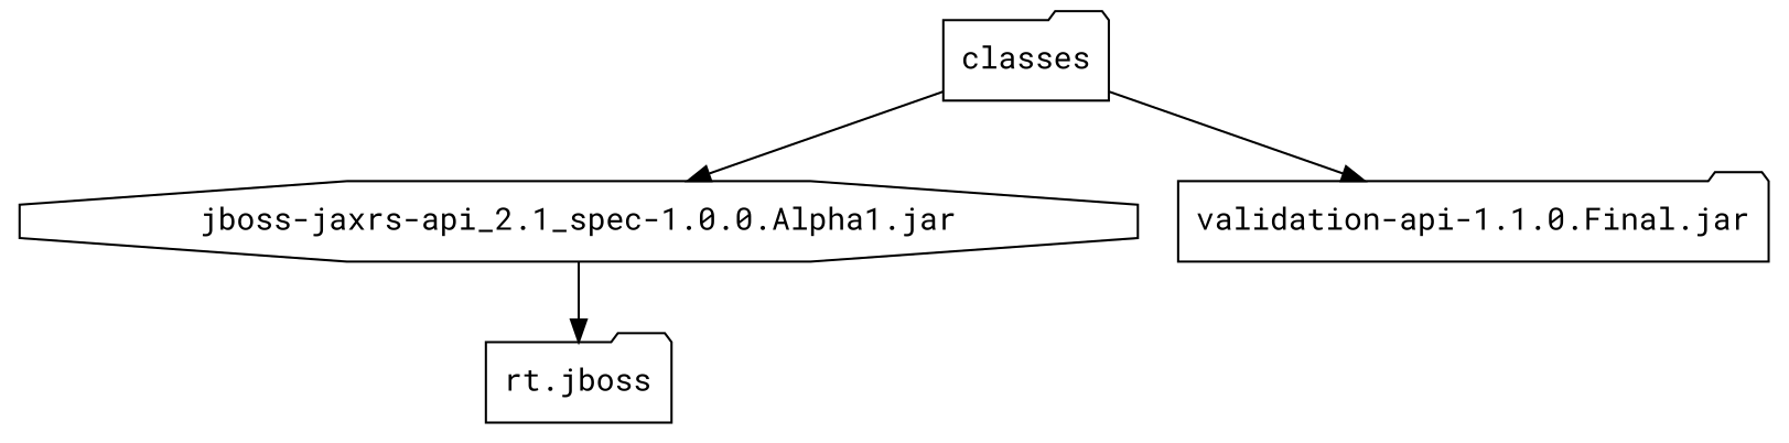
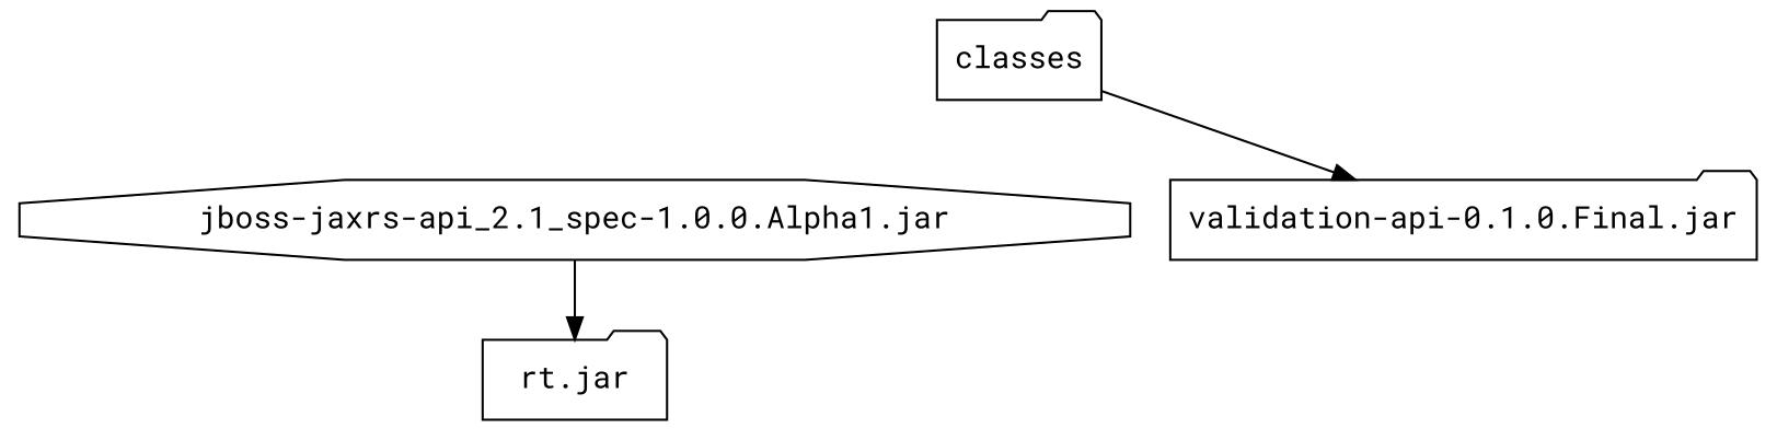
  digraph {
    fontname="Roboto Mono"
    node [fontname="Roboto Mono" shape=folder]
    edge [fontname="Roboto Mono"]
    "jboss-jaxrs-api_2.1_spec-1.0.0.Alpha1.jar" [shape=octagon]
    classes
-   "validation-api-1.1.0.Final.jar"
-   "rt.jar" [label="rt.jboss"]
+   "validation-api-1.1.0.Final.jar" [label="validation-api-0.1.0.Final.jar"]
+   "rt.jar"
    "jboss-jaxrs-api_2.1_spec-1.0.0.Alpha1.jar" -> "rt.jar"
-   classes -> "jboss-jaxrs-api_2.1_spec-1.0.0.Alpha1.jar"
    classes -> "validation-api-1.1.0.Final.jar"
  }
